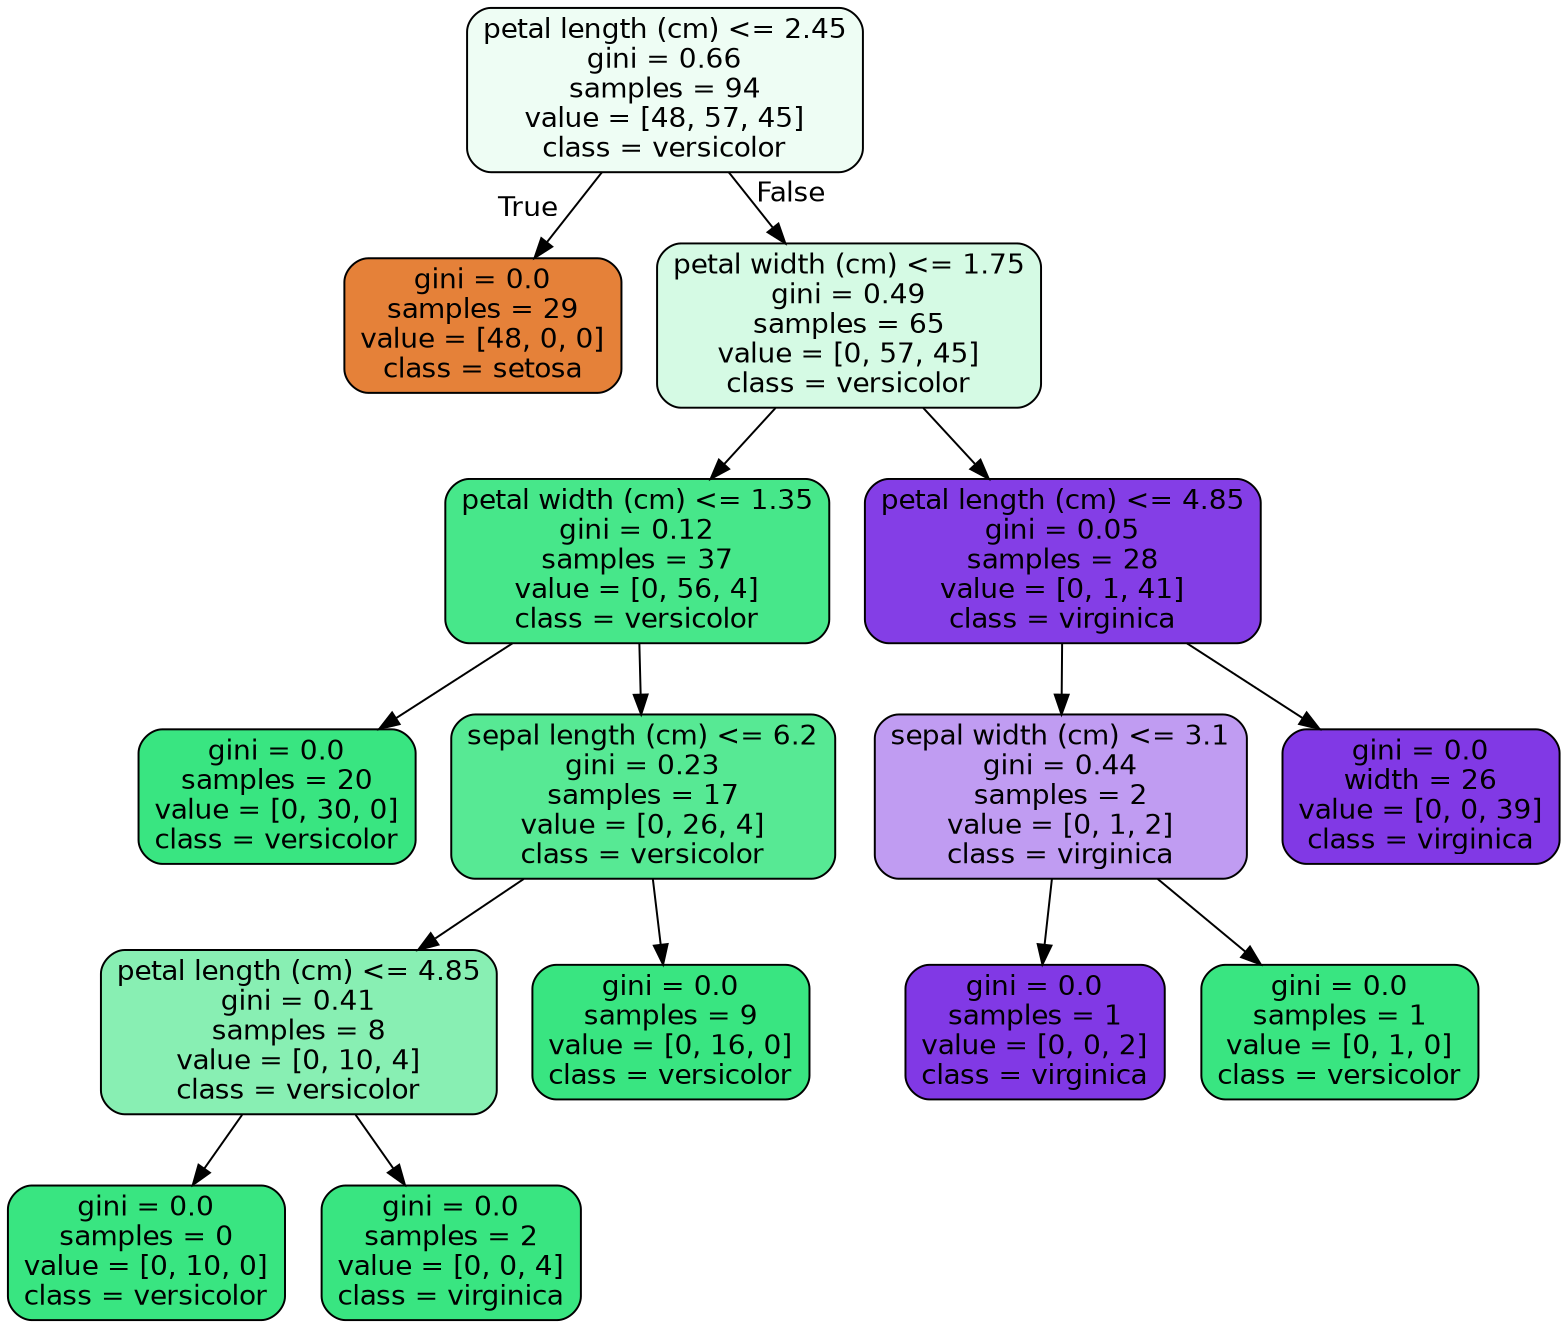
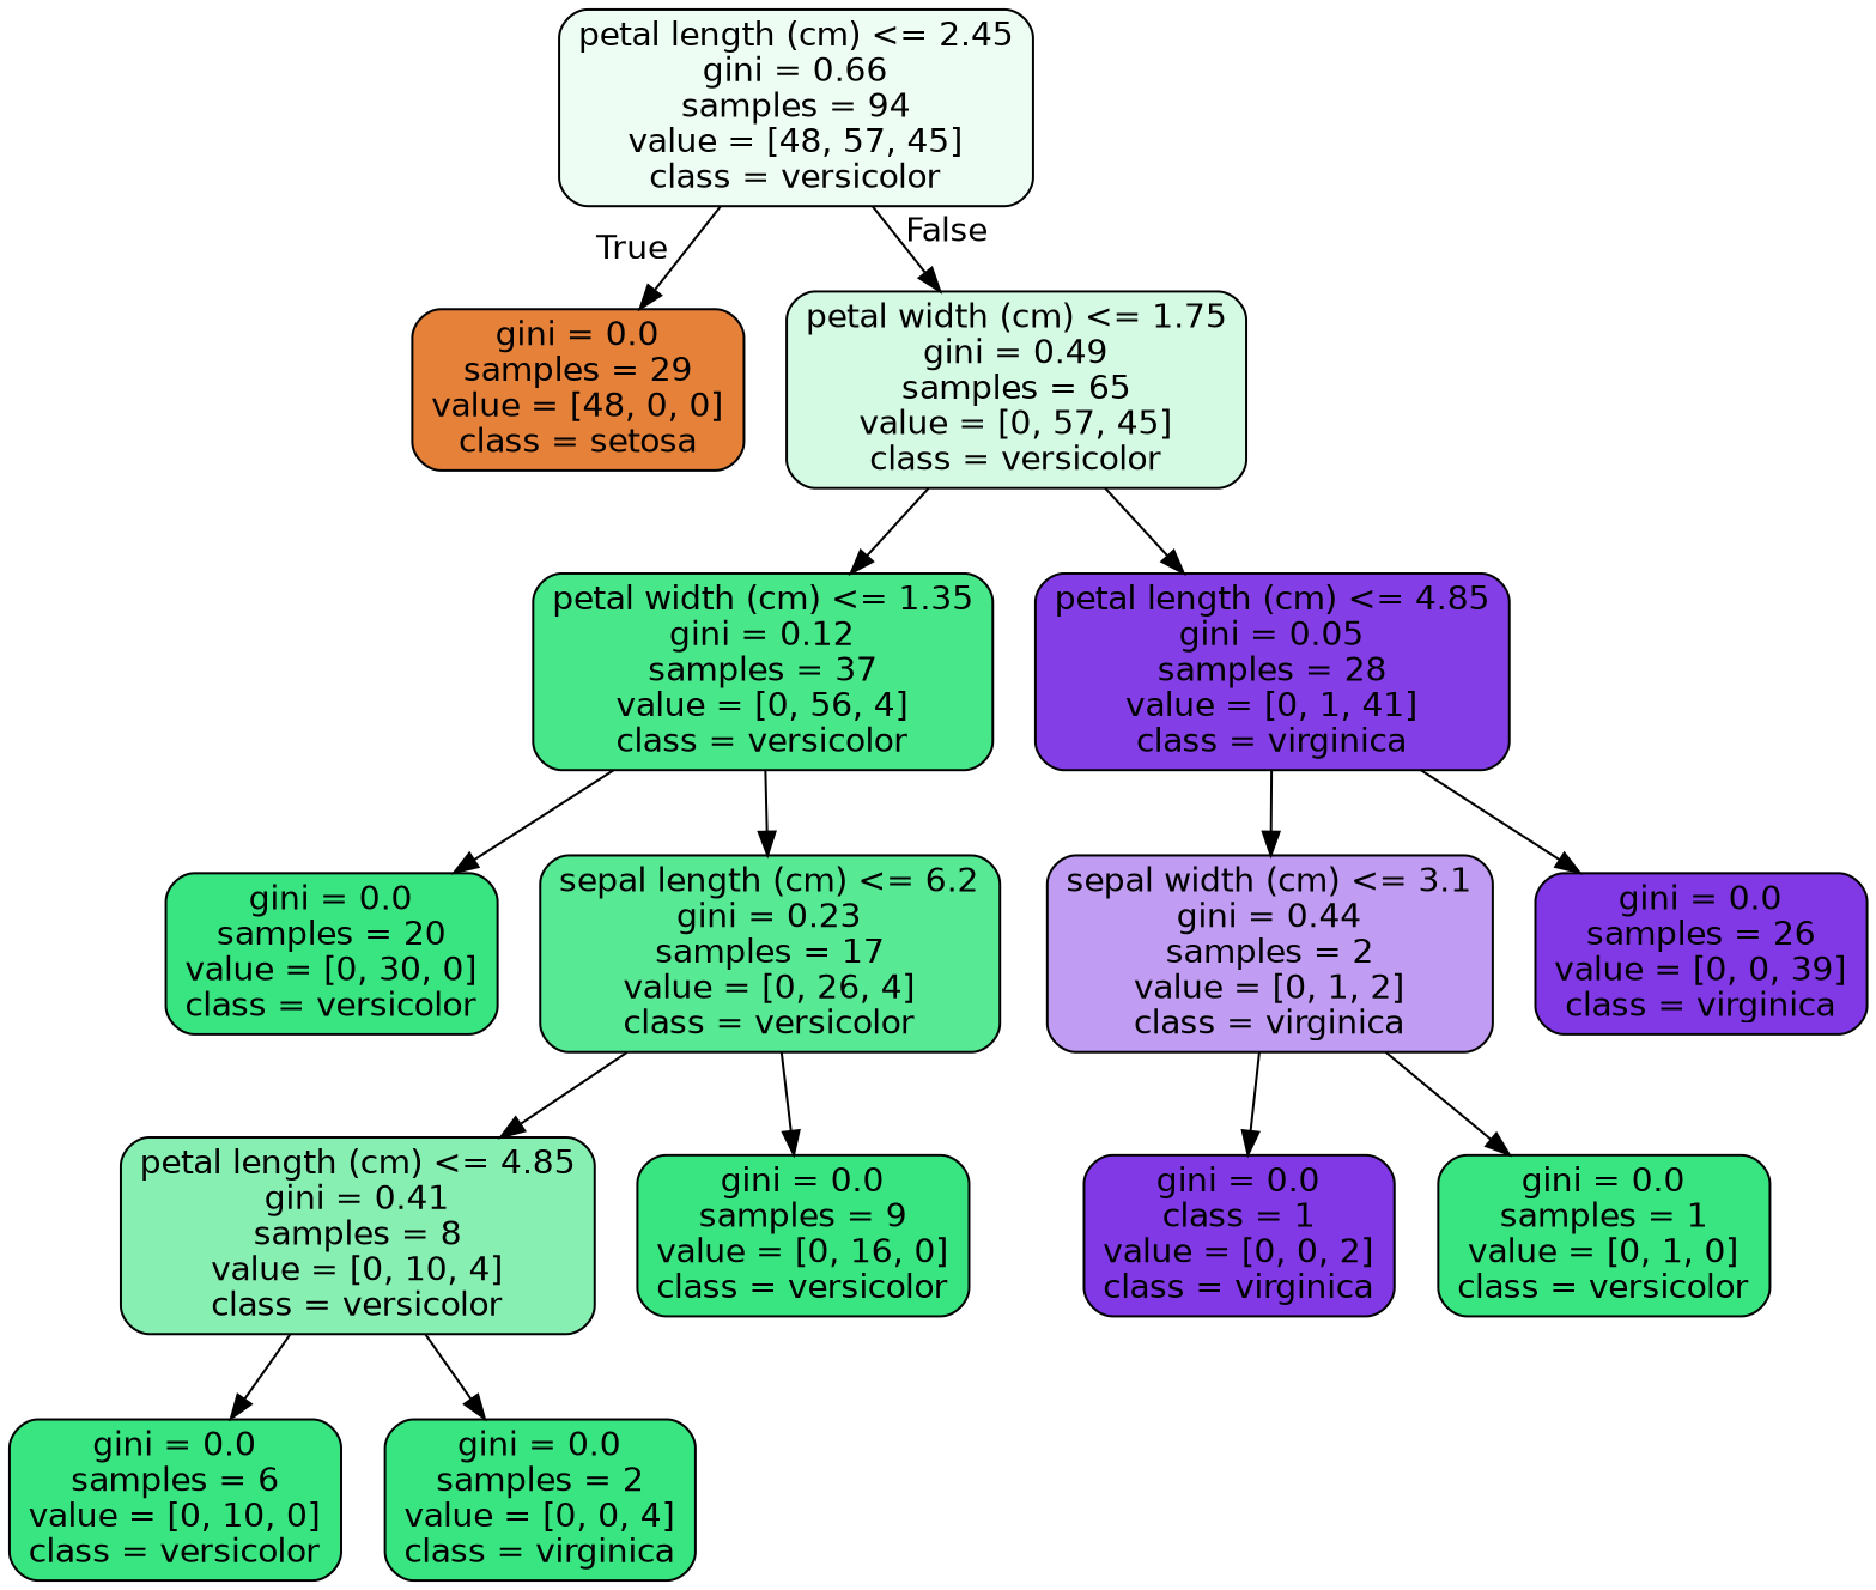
  digraph {
    node [color=black fillcolor="#39e581" fontname=helvetica shape=box style="filled, rounded"]
    edge [fontname=helvetica]
    n1 [fillcolor="#eefdf4" label="petal length (cm) <= 2.45\ngini = 0.66\nsamples = 94\nvalue = [48, 57, 45]\nclass = versicolor"]
    n2 [fillcolor="#e58139" label="gini = 0.0\nsamples = 29\nvalue = [48, 0, 0]\nclass = setosa"]
    n3 [fillcolor="#d5fae4" label="petal width (cm) <= 1.75\ngini = 0.49\nsamples = 65\nvalue = [0, 57, 45]\nclass = versicolor"]
    n4 [fillcolor="#47e78a" label="petal width (cm) <= 1.35\ngini = 0.12\nsamples = 37\nvalue = [0, 56, 4]\nclass = versicolor"]
    n5 [fillcolor="#843ee6" label="petal length (cm) <= 4.85\ngini = 0.05\nsamples = 28\nvalue = [0, 1, 41]\nclass = virginica"]
    n6 [label="gini = 0.0\nsamples = 20\nvalue = [0, 30, 0]\nclass = versicolor"]
    n7 [fillcolor="#57e994" label="sepal length (cm) <= 6.2\ngini = 0.23\nsamples = 17\nvalue = [0, 26, 4]\nclass = versicolor"]
    n8 [fillcolor="#c09cf2" label="sepal width (cm) <= 3.1\ngini = 0.44\nsamples = 2\nvalue = [0, 1, 2]\nclass = virginica"]
-   n9 [fillcolor="#8139e5" label="gini = 0.0\nwidth = 26\nvalue = [0, 0, 39]\nclass = virginica"]
+   n9 [fillcolor="#8139e5" label="gini = 0.0\nsamples = 26\nvalue = [0, 0, 39]\nclass = virginica"]
    n10 [fillcolor="#88efb3" label="petal length (cm) <= 4.85\ngini = 0.41\nsamples = 8\nvalue = [0, 10, 4]\nclass = versicolor"]
    n11 [label="gini = 0.0\nsamples = 9\nvalue = [0, 16, 0]\nclass = versicolor"]
-   n12 [label="gini = 0.0\nsamples = 0\nvalue = [0, 10, 0]\nclass = versicolor"]
+   n12 [label="gini = 0.0\nsamples = 6\nvalue = [0, 10, 0]\nclass = versicolor"]
    n13 [label="gini = 0.0\nsamples = 2\nvalue = [0, 0, 4]\nclass = virginica"]
-   n14 [fillcolor="#8139e5" label="gini = 0.0\nsamples = 1\nvalue = [0, 0, 2]\nclass = virginica"]
+   n14 [fillcolor="#8139e5" label="gini = 0.0\nclass = 1\nvalue = [0, 0, 2]\nclass = virginica"]
    n15 [label="gini = 0.0\nsamples = 1\nvalue = [0, 1, 0]\nclass = versicolor"]
    n1 -> n2 [headlabel=True labelangle=45 labeldistance=2.5]
    n1 -> n3 [headlabel=False labelangle=-45 labeldistance=2.5]
    n3 -> n4
    n3 -> n5
    n4 -> n6
    n4 -> n7
    n5 -> n8
    n5 -> n9
    n7 -> n10
    n7 -> n11
    n8 -> n14
    n8 -> n15
    n10 -> n12
    n10 -> n13
  }
